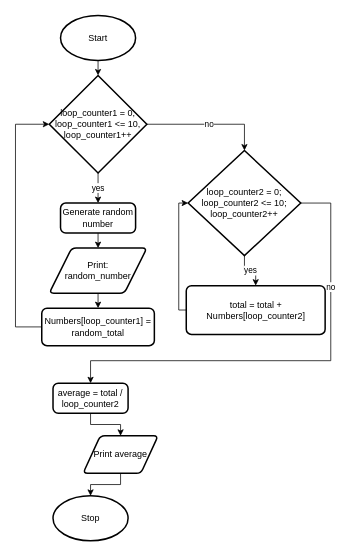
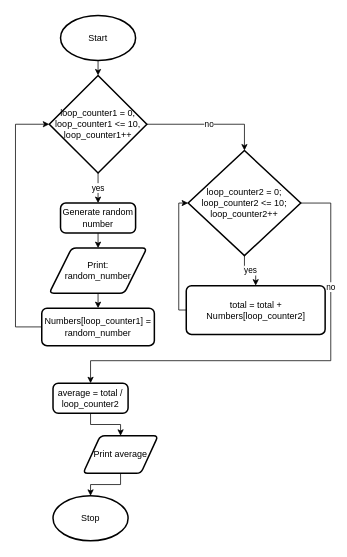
  <mxCell id="0" />
  <mxCell id="1" parent="0" />
  <mxCell id="2" style="edgeStyle=none;html=1;exitX=0.5;exitY=1;exitDx=0;exitDy=0;exitPerimeter=0;entryX=0.5;entryY=0;entryDx=0;entryDy=0;" edge="1" parent="1" source="3"><mxGeometry relative="1" as="geometry"><mxPoint x="130" y="100" as="targetPoint" /></mxGeometry></mxCell>
  <mxCell id="3" value="Start" style="strokeWidth=2;html=1;shape=mxgraph.flowchart.start_1;whiteSpace=wrap;" vertex="1" parent="1"><mxGeometry x="80" y="20" width="100" height="60" as="geometry" /></mxCell>
  <mxCell id="4" value="yes" style="edgeStyle=none;html=1;exitX=0.5;exitY=1;exitDx=0;exitDy=0;exitPerimeter=0;entryX=0.5;entryY=0;entryDx=0;entryDy=0;" edge="1" parent="1" source="6" target="8"><mxGeometry relative="1" as="geometry" /></mxCell>
  <mxCell id="5" value="no" style="edgeStyle=orthogonalEdgeStyle;rounded=0;html=1;exitX=1;exitY=0.5;exitDx=0;exitDy=0;exitPerimeter=0;entryX=0.5;entryY=0;entryDx=0;entryDy=0;entryPerimeter=0;" edge="1" parent="1" source="6" target="15"><mxGeometry relative="1" as="geometry"><mxPoint x="320" y="220" as="targetPoint" /><Array as="points"><mxPoint x="325" y="165" /></Array></mxGeometry></mxCell>
  <mxCell id="6" value="loop_counter1 = 0,&lt;br&gt;loop_counter1 &amp;lt;= 10,&lt;br&gt;loop_counter1++" style="strokeWidth=2;html=1;shape=mxgraph.flowchart.decision;whiteSpace=wrap;" vertex="1" parent="1"><mxGeometry x="65" y="100" width="130" height="130" as="geometry" /></mxCell>
  <mxCell id="7" style="edgeStyle=none;html=1;exitX=0.5;exitY=1;exitDx=0;exitDy=0;entryX=0.5;entryY=0;entryDx=0;entryDy=0;" edge="1" parent="1" source="8" target="12"><mxGeometry relative="1" as="geometry" /></mxCell>
  <mxCell id="8" value="Generate random number" style="rounded=1;whiteSpace=wrap;html=1;absoluteArcSize=1;arcSize=14;strokeWidth=2;" vertex="1" parent="1"><mxGeometry x="80" y="270" width="100" height="40" as="geometry" /></mxCell>
  <mxCell id="9" style="edgeStyle=orthogonalEdgeStyle;html=1;exitX=0;exitY=0.5;exitDx=0;exitDy=0;entryX=0;entryY=0.5;entryDx=0;entryDy=0;entryPerimeter=0;rounded=0;" edge="1" parent="1" source="10" target="6"><mxGeometry relative="1" as="geometry"><Array as="points"><mxPoint x="20" y="435" /><mxPoint x="20" y="165" /></Array></mxGeometry></mxCell>
- <mxCell id="10" value="Numbers[loop_counter1] = random_total" style="rounded=1;whiteSpace=wrap;html=1;absoluteArcSize=1;arcSize=14;strokeWidth=2;" vertex="1" parent="1"><mxGeometry x="55" y="410" width="150" height="50" as="geometry" /></mxCell>
+ <mxCell id="10" value="Numbers[loop_counter1] = random_number" style="rounded=1;whiteSpace=wrap;html=1;absoluteArcSize=1;arcSize=14;strokeWidth=2;" vertex="1" parent="1"><mxGeometry x="55" y="410" width="150" height="50" as="geometry" /></mxCell>
  <mxCell id="11" style="edgeStyle=none;html=1;exitX=0.5;exitY=1;exitDx=0;exitDy=0;entryX=0.5;entryY=0;entryDx=0;entryDy=0;" edge="1" parent="1" source="12" target="10"><mxGeometry relative="1" as="geometry" /></mxCell>
  <mxCell id="12" value="Print: &lt;br&gt;random_number" style="shape=parallelogram;html=1;strokeWidth=2;perimeter=parallelogramPerimeter;whiteSpace=wrap;rounded=1;arcSize=12;size=0.23;" vertex="1" parent="1"><mxGeometry x="65" y="330" width="130" height="60" as="geometry" /></mxCell>
  <mxCell id="13" value="yes" style="edgeStyle=orthogonalEdgeStyle;rounded=0;html=1;exitX=0.5;exitY=1;exitDx=0;exitDy=0;exitPerimeter=0;entryX=0.5;entryY=0;entryDx=0;entryDy=0;" edge="1" parent="1" source="15" target="17"><mxGeometry relative="1" as="geometry" /></mxCell>
  <mxCell id="14" value="no" style="edgeStyle=orthogonalEdgeStyle;rounded=0;html=1;exitX=1;exitY=0.5;exitDx=0;exitDy=0;exitPerimeter=0;entryX=0.5;entryY=0;entryDx=0;entryDy=0;" edge="1" parent="1" source="15" target="19"><mxGeometry x="-0.492" relative="1" as="geometry"><mxPoint x="120" y="580" as="targetPoint" /><Array as="points"><mxPoint x="440" y="270" /><mxPoint x="440" y="480" /><mxPoint x="120" y="480" /></Array><mxPoint as="offset" /></mxGeometry></mxCell>
  <mxCell id="15" value="loop_counter2 = 0;&lt;br&gt;loop_counter2 &amp;lt;= 10;&lt;br&gt;loop_counter2++" style="strokeWidth=2;html=1;shape=mxgraph.flowchart.decision;whiteSpace=wrap;" vertex="1" parent="1"><mxGeometry x="250" y="200" width="150" height="140" as="geometry" /></mxCell>
  <mxCell id="16" style="edgeStyle=orthogonalEdgeStyle;rounded=0;html=1;exitX=0;exitY=0.5;exitDx=0;exitDy=0;entryX=0;entryY=0.5;entryDx=0;entryDy=0;entryPerimeter=0;" edge="1" parent="1" source="17" target="15"><mxGeometry relative="1" as="geometry" /></mxCell>
  <mxCell id="17" value="total = total + Numbers[loop_counter2]" style="rounded=1;whiteSpace=wrap;html=1;absoluteArcSize=1;arcSize=14;strokeWidth=2;" vertex="1" parent="1"><mxGeometry x="247.5" y="380" width="185" height="65" as="geometry" /></mxCell>
  <mxCell id="18" style="edgeStyle=orthogonalEdgeStyle;rounded=0;html=1;exitX=0.5;exitY=1;exitDx=0;exitDy=0;entryX=0.5;entryY=0;entryDx=0;entryDy=0;" edge="1" parent="1" source="19" target="21"><mxGeometry relative="1" as="geometry" /></mxCell>
  <mxCell id="19" value="average = total / loop_counter2" style="rounded=1;whiteSpace=wrap;html=1;absoluteArcSize=1;arcSize=14;strokeWidth=2;" vertex="1" parent="1"><mxGeometry x="70" y="510" width="100" height="40" as="geometry" /></mxCell>
  <mxCell id="20" style="edgeStyle=orthogonalEdgeStyle;rounded=0;html=1;exitX=0.5;exitY=1;exitDx=0;exitDy=0;entryX=0.5;entryY=0;entryDx=0;entryDy=0;entryPerimeter=0;" edge="1" parent="1" source="21" target="22"><mxGeometry relative="1" as="geometry" /></mxCell>
  <mxCell id="21" value="Print average" style="shape=parallelogram;html=1;strokeWidth=2;perimeter=parallelogramPerimeter;whiteSpace=wrap;rounded=1;arcSize=12;size=0.23;" vertex="1" parent="1"><mxGeometry x="110" y="580" width="100" height="50" as="geometry" /></mxCell>
  <mxCell id="22" value="Stop" style="strokeWidth=2;html=1;shape=mxgraph.flowchart.start_1;whiteSpace=wrap;" vertex="1" parent="1"><mxGeometry x="70" y="660" width="100" height="60" as="geometry" /></mxCell>
